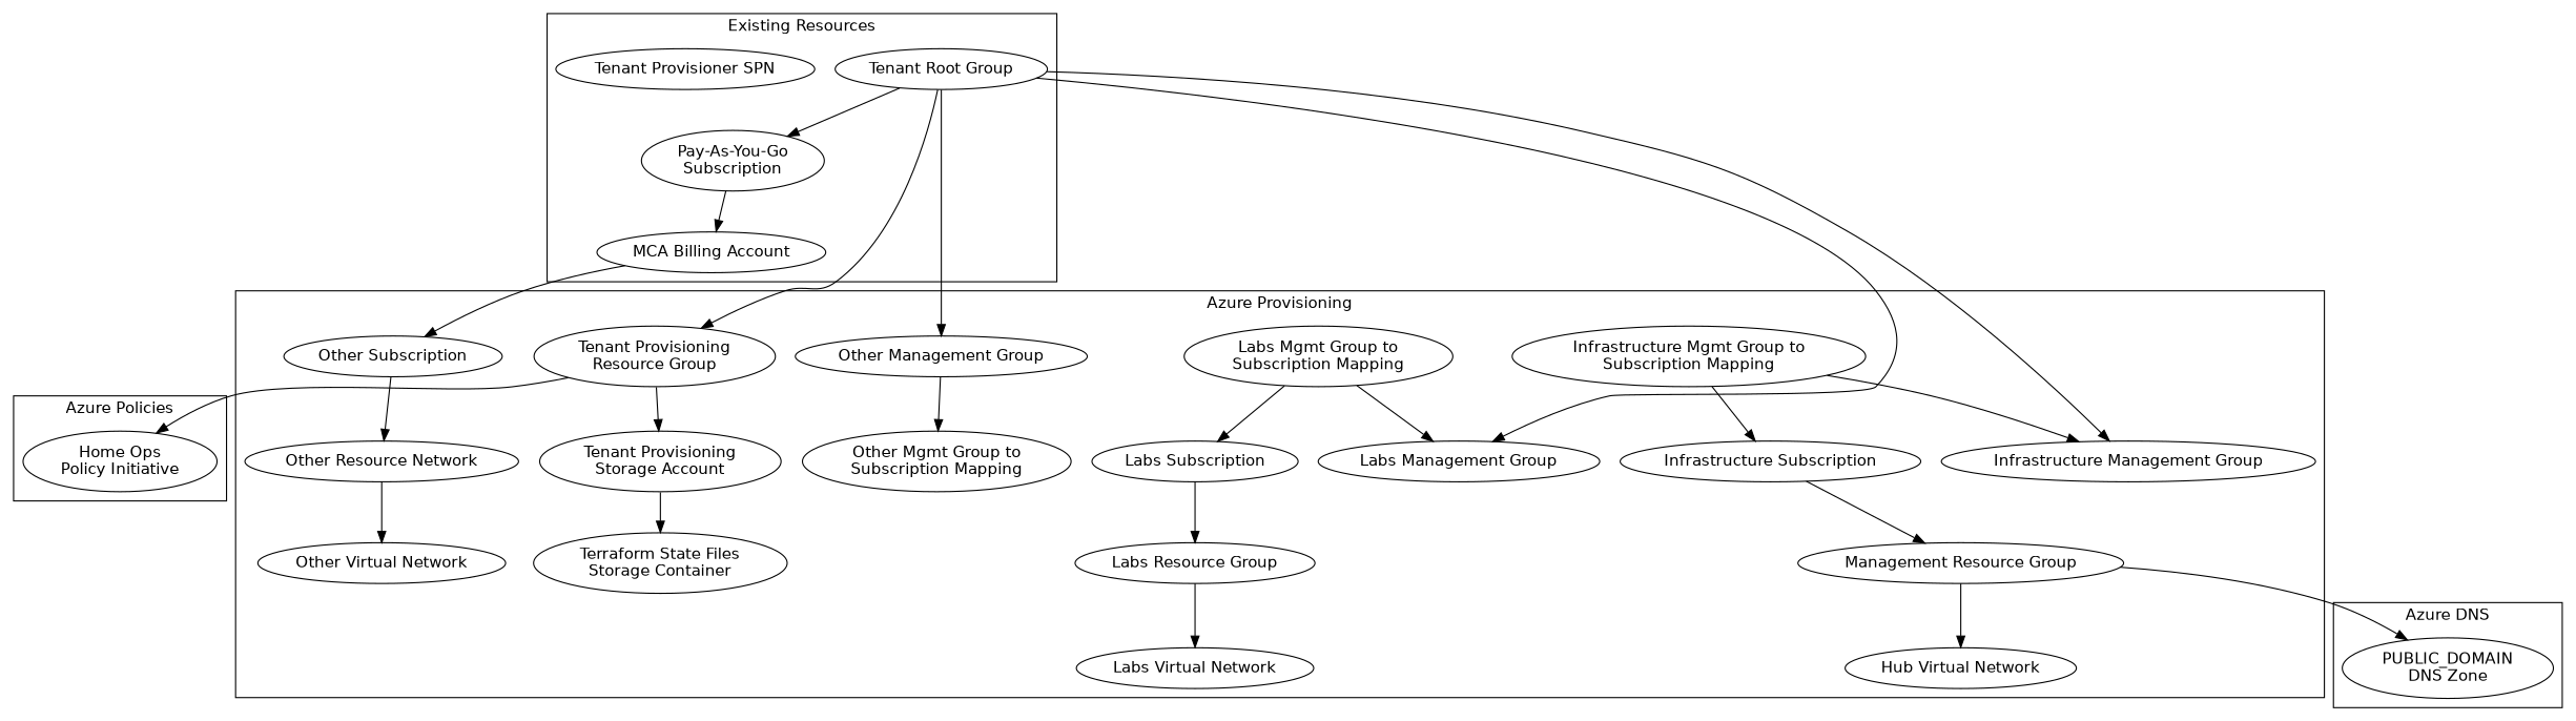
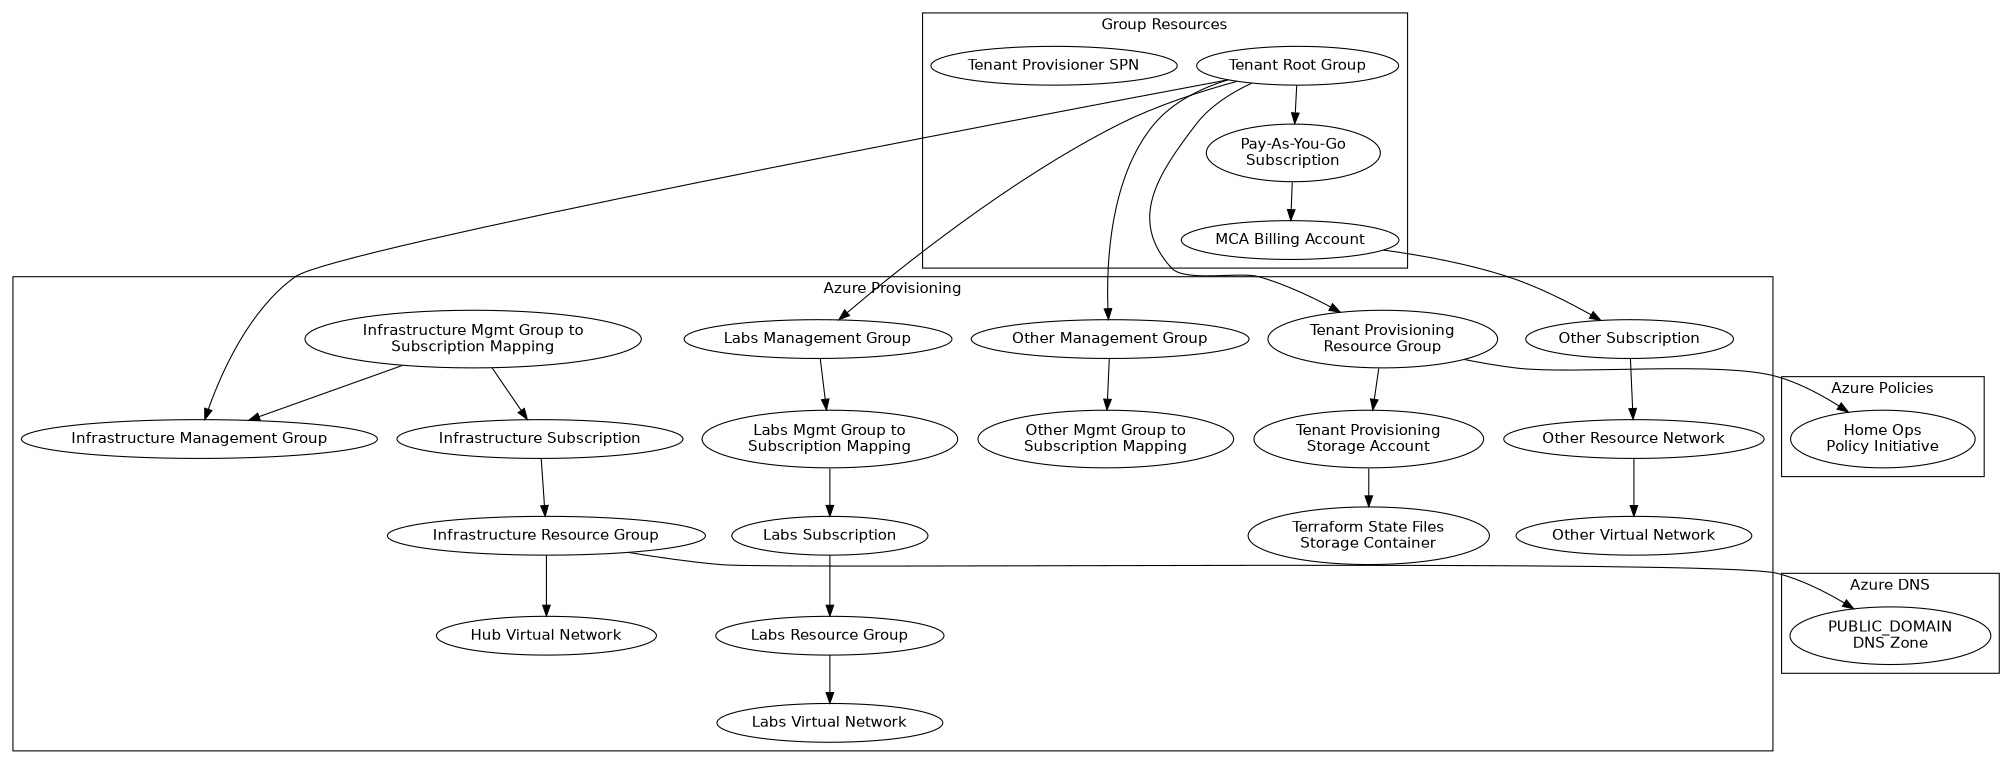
  digraph {
    fontname="DejaVu Sans"
    node [fontname="DejaVu Sans"]
    edge [fontname="DejaVu Sans"]
    "Tenant Root Group"
    "Pay-As-You-Go\nSubscription"
    "MCA Billing Account"
    "Tenant Provisioner SPN"
    "Tenant Provisioning\nResource Group"
    "Infrastructure Management Group"
    "Labs Management Group"
    "Other Management Group"
    "Tenant Provisioning\nStorage Account"
    "Terraform State Files\nStorage Container"
    "Infrastructure Mgmt Group to\nSubscription Mapping"
    "Labs Mgmt Group to\nSubscription Mapping"
    "Other Mgmt Group to\nSubscription Mapping"
    "Infrastructure Subscription"
    "Labs Subscription"
    "Other Subscription"
-   "Infrastructure Resource Group" [label="Management Resource Group"]
+   "Infrastructure Resource Group"
    "Labs Resource Group"
    n19 [label="Other Resource Network"]
    "Hub Virtual Network"
    "Labs Virtual Network"
    "Other Virtual Network"
    "PUBLIC_DOMAIN\nDNS Zone"
    "Home Ops\nPolicy Initiative"
    subgraph cluster_1 {
-     label="Existing Resources"
+     label="Group Resources"
      "Tenant Root Group"
      "Pay-As-You-Go\nSubscription"
      "MCA Billing Account"
      "Tenant Provisioner SPN"
    }
    subgraph cluster_2 {
      label="Azure Provisioning"
      "Tenant Provisioning\nResource Group"
      "Infrastructure Management Group"
      "Labs Management Group"
      "Other Management Group"
      "Tenant Provisioning\nStorage Account"
      "Terraform State Files\nStorage Container"
      "Infrastructure Mgmt Group to\nSubscription Mapping"
      "Labs Mgmt Group to\nSubscription Mapping"
      "Other Mgmt Group to\nSubscription Mapping"
      "Infrastructure Subscription"
      "Labs Subscription"
      "Other Subscription"
      "Infrastructure Resource Group"
      "Labs Resource Group"
      n19
      "Hub Virtual Network"
      "Labs Virtual Network"
      "Other Virtual Network"
    }
    subgraph cluster_3 {
      label="Azure DNS"
      "PUBLIC_DOMAIN\nDNS Zone"
    }
    subgraph cluster_4 {
      label="Azure Policies"
      "Home Ops\nPolicy Initiative"
    }
    "Tenant Root Group" -> "Pay-As-You-Go\nSubscription"
    "Tenant Root Group" -> "Tenant Provisioning\nResource Group"
    "Tenant Root Group" -> "Infrastructure Management Group"
    "Tenant Root Group" -> "Labs Management Group"
    "Tenant Root Group" -> "Other Management Group"
    "Pay-As-You-Go\nSubscription" -> "MCA Billing Account"
    "MCA Billing Account" -> "Other Subscription"
    "Tenant Provisioning\nResource Group" -> "Tenant Provisioning\nStorage Account"
    "Tenant Provisioning\nResource Group" -> "Home Ops\nPolicy Initiative"
-   "Labs Mgmt Group to\nSubscription Mapping" -> "Labs Management Group"
+   "Labs Management Group" -> "Labs Mgmt Group to\nSubscription Mapping"
    "Other Management Group" -> "Other Mgmt Group to\nSubscription Mapping"
    "Tenant Provisioning\nStorage Account" -> "Terraform State Files\nStorage Container"
    "Infrastructure Mgmt Group to\nSubscription Mapping" -> "Infrastructure Management Group"
    "Infrastructure Mgmt Group to\nSubscription Mapping" -> "Infrastructure Subscription"
    "Labs Mgmt Group to\nSubscription Mapping" -> "Labs Subscription"
    "Infrastructure Subscription" -> "Infrastructure Resource Group"
    "Labs Subscription" -> "Labs Resource Group"
    "Other Subscription" -> n19
    "Infrastructure Resource Group" -> "Hub Virtual Network"
    "Infrastructure Resource Group" -> "PUBLIC_DOMAIN\nDNS Zone"
    "Labs Resource Group" -> "Labs Virtual Network"
    n19 -> "Other Virtual Network"
  }
